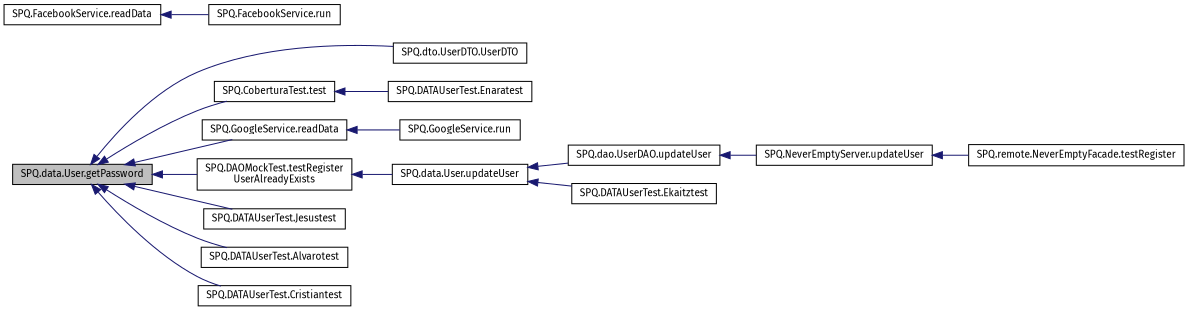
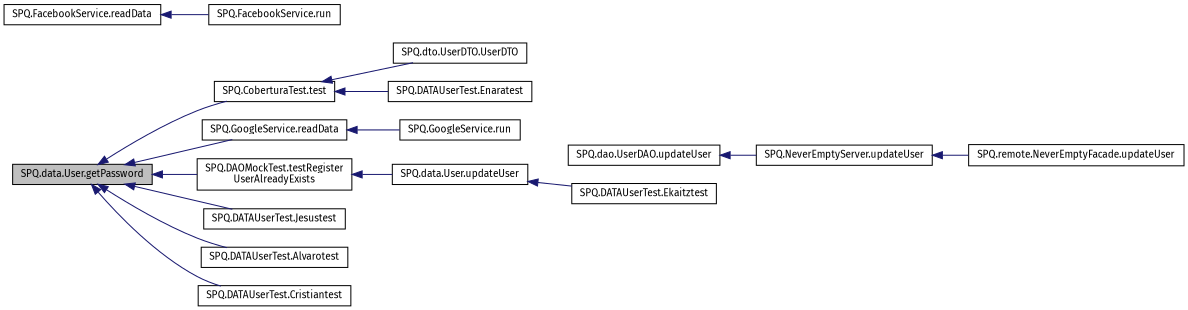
  digraph {
    fontname="Fira Sans"
    rankdir=LR
    node [color=black fillcolor=white fontname="Fira Sans" fontsize=10 shape=record style=filled]
    edge [color=midnightblue dir=back fontname="Fira Sans" fontsize=10 labelfontname=Helvetica labelfontsize=10 style=solid]
    n1 [fillcolor=grey75 fontcolor=black height=0.2 label="SPQ.data.User.getPassword" width=0.4]
    n2 [height=0.2 label="SPQ.dto.UserDTO.UserDTO" width=0.4]
    n3 [height=0.2 label="SPQ.GoogleService.readData" width=0.4]
    n4 [height=0.2 label="SPQ.CoberturaTest.test" width=0.4]
    n5 [height=0.2 label="SPQ.DAOMockTest.testRegister\lUserAlreadyExists" width=0.4]
    n6 [height=0.2 label="SPQ.DATAUserTest.Jesustest" width=0.4]
    n7 [height=0.2 label="SPQ.DATAUserTest.Alvarotest" width=0.4]
    n8 [height=0.2 label="SPQ.DATAUserTest.Cristiantest" width=0.4]
    n9 [height=0.2 label="SPQ.data.User.updateUser" width=0.4]
    n10 [height=0.2 label="SPQ.dao.UserDAO.updateUser" width=0.4]
    n11 [height=0.2 label="SPQ.DATAUserTest.Ekaitztest" width=0.4]
    n12 [height=0.2 label="SPQ.FacebookService.readData" width=0.4]
    n13 [height=0.2 label="SPQ.FacebookService.run" width=0.4]
    n14 [height=0.2 label="SPQ.GoogleService.run" width=0.4]
    n15 [height=0.2 label="SPQ.DATAUserTest.Enaratest" width=0.4]
    n16 [height=0.2 label="SPQ.NeverEmptyServer.updateUser" width=0.4]
-   n17 [height=0.2 label="SPQ.remote.NeverEmptyFacade.testRegister" width=0.4]
-   n1 -> n2
+   n17 [height=0.2 label="SPQ.remote.NeverEmptyFacade.updateUser" width=0.4]
+   n4 -> n2
    n1 -> n3
    n1 -> n4
    n1 -> n5
    n1 -> n6
    n1 -> n7
    n1 -> n8
    n3 -> n14
    n4 -> n15
    n5 -> n9
-   n9 -> n10
    n9 -> n11
    n10 -> n16
    n12 -> n13
    n16 -> n17
  }
